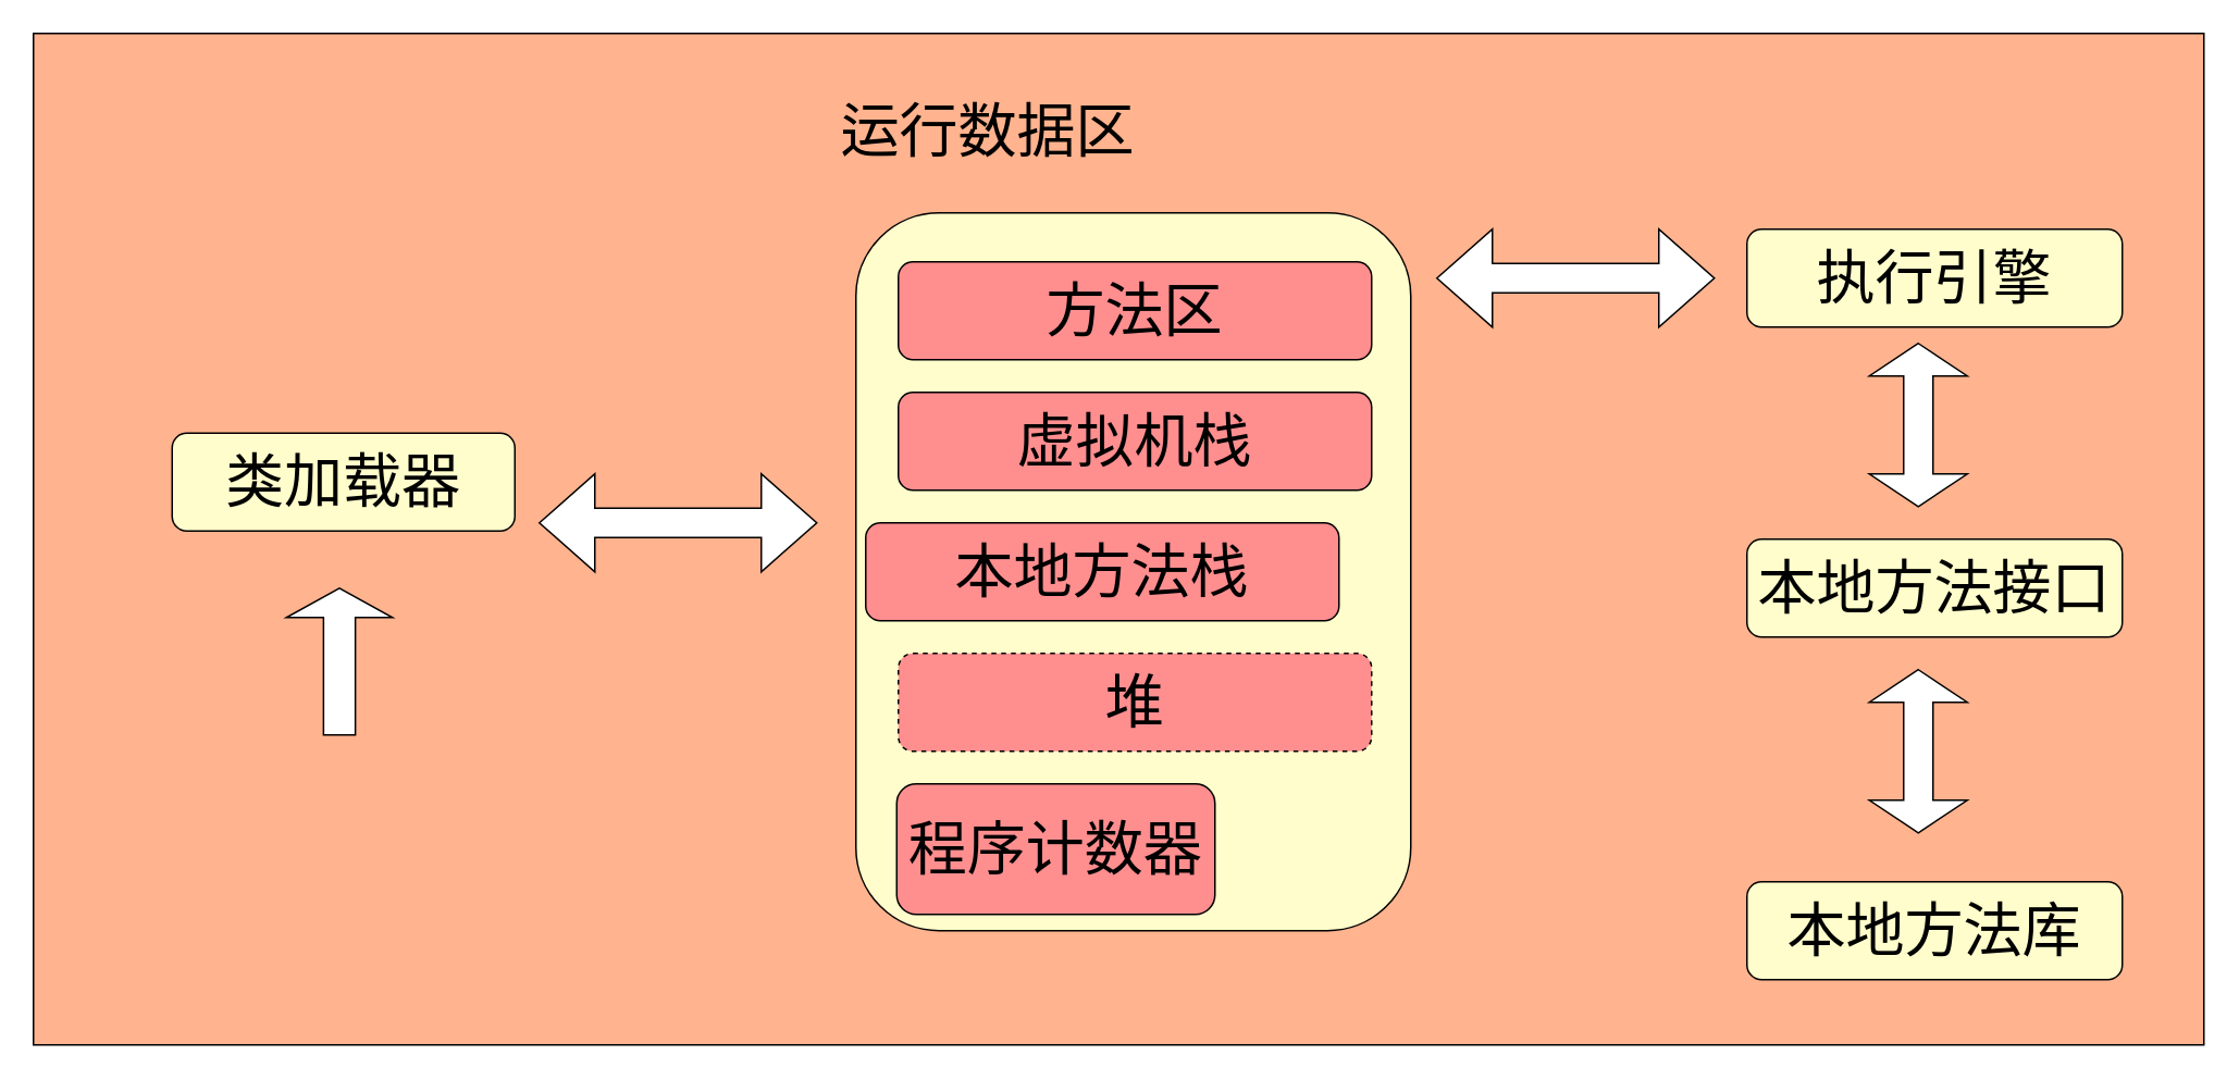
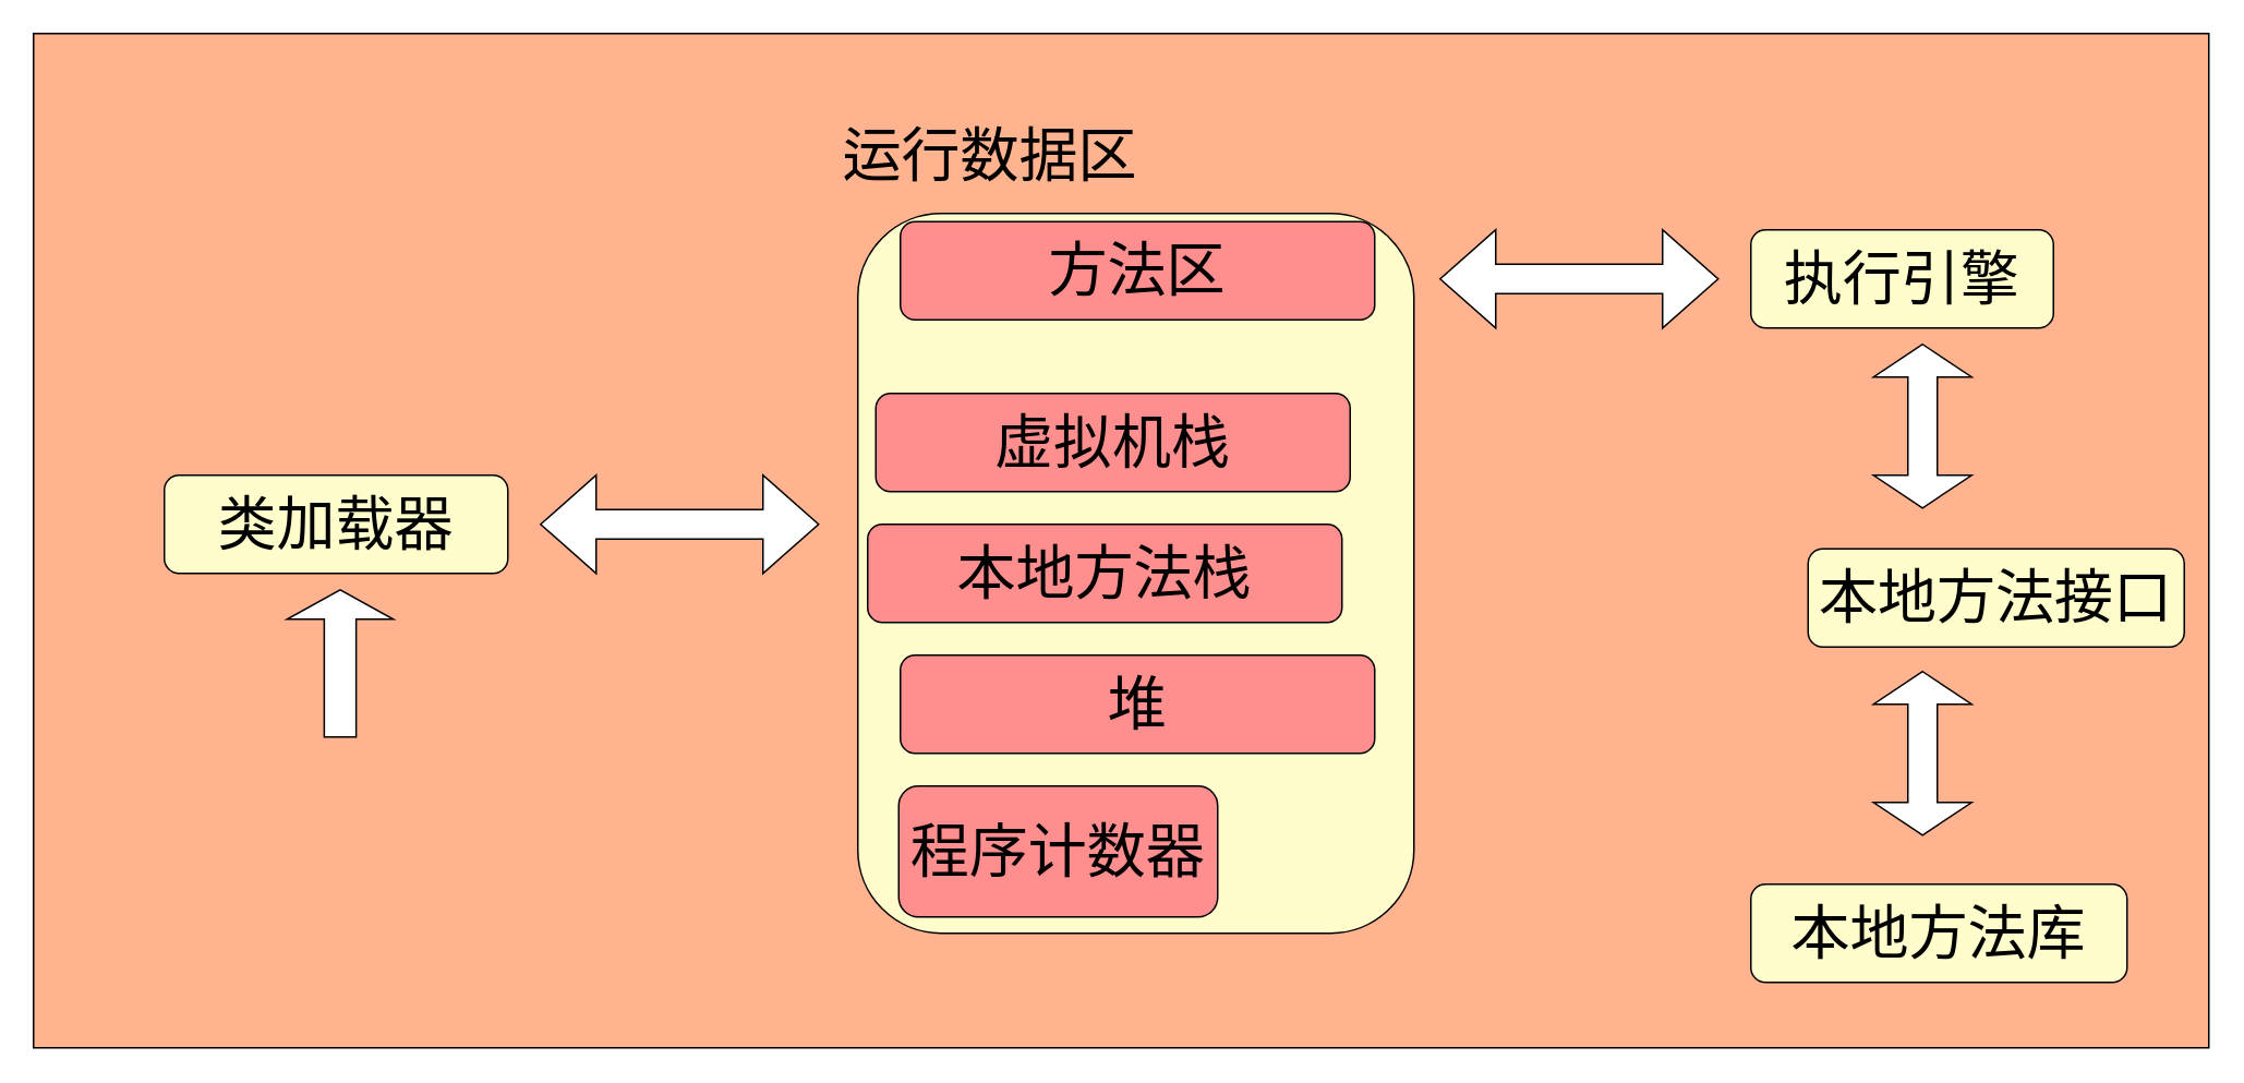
  <mxCell id="0" />
  <mxCell id="1" parent="0" />
  <mxCell id="2" value="" style="rounded=0;whiteSpace=wrap;html=1;fillColor=#FFB38E;" vertex="1" parent="1"><mxGeometry x="20" y="20" width="1330" height="620" as="geometry" /></mxCell>
  <mxCell id="3" value="" style="rounded=1;whiteSpace=wrap;html=1;fillColor=#FFFDCB;" vertex="1" parent="1"><mxGeometry x="524" y="130" width="340" height="440" as="geometry" /></mxCell>
- <mxCell id="4" value="&lt;font style=&quot;font-size: 36px;&quot;&gt;执行引擎&lt;/font&gt;" style="rounded=1;whiteSpace=wrap;html=1;fillColor=#FFFDCB;" vertex="1" parent="1"><mxGeometry x="1070" y="140" width="230" height="60" as="geometry" /></mxCell>
- <mxCell id="5" value="&lt;span style=&quot;font-size: 36px;&quot;&gt;本地方法接口&lt;/span&gt;" style="rounded=1;whiteSpace=wrap;html=1;fillColor=#FFFDCB;" vertex="1" parent="1"><mxGeometry x="1070" y="330" width="230" height="60" as="geometry" /></mxCell>
+ <mxCell id="4" value="&lt;font style=&quot;font-size: 36px;&quot;&gt;执行引擎&lt;/font&gt;" style="rounded=1;whiteSpace=wrap;html=1;fillColor=#FFFDCB;" vertex="1" parent="1"><mxGeometry x="1070" y="140" width="185" height="60" as="geometry" /></mxCell>
+ <mxCell id="5" value="&lt;span style=&quot;font-size: 36px;&quot;&gt;本地方法接口&lt;/span&gt;" style="rounded=1;whiteSpace=wrap;html=1;fillColor=#FFFDCB;" vertex="1" parent="1"><mxGeometry x="1105" y="335" width="230" height="60" as="geometry" /></mxCell>
  <mxCell id="6" value="&lt;span style=&quot;font-size: 36px;&quot;&gt;本地方法库&lt;/span&gt;" style="rounded=1;whiteSpace=wrap;html=1;fillColor=#FFFDCB;" vertex="1" parent="1"><mxGeometry x="1070" y="540" width="230" height="60" as="geometry" /></mxCell>
- <mxCell id="7" value="运行数据区" style="text;html=1;strokeColor=none;fillColor=none;align=center;verticalAlign=middle;whiteSpace=wrap;rounded=0;fontSize=36;" vertex="1" parent="1"><mxGeometry x="510" y="65" width="190" height="30" as="geometry" /></mxCell>
- <mxCell id="8" value="方法区" style="rounded=1;whiteSpace=wrap;html=1;fontSize=36;fillColor=#FF8E8F;" vertex="1" parent="1"><mxGeometry x="550" y="160" width="290" height="60" as="geometry" /></mxCell>
- <mxCell id="9" value="虚拟机栈" style="rounded=1;whiteSpace=wrap;html=1;fontSize=36;fillColor=#FF8E8F;" vertex="1" parent="1"><mxGeometry x="550" y="240" width="290" height="60" as="geometry" /></mxCell>
+ <mxCell id="7" value="运行数据区" style="text;html=1;strokeColor=none;fillColor=none;align=center;verticalAlign=middle;whiteSpace=wrap;rounded=0;fontSize=36;" vertex="1" parent="1"><mxGeometry x="510" y="80" width="190" height="30" as="geometry" /></mxCell>
+ <mxCell id="8" value="方法区" style="rounded=1;whiteSpace=wrap;html=1;fontSize=36;fillColor=#FF8E8F;" vertex="1" parent="1"><mxGeometry x="550" y="135" width="290" height="60" as="geometry" /></mxCell>
+ <mxCell id="9" value="虚拟机栈" style="rounded=1;whiteSpace=wrap;html=1;fontSize=36;fillColor=#FF8E8F;" vertex="1" parent="1"><mxGeometry x="535" y="240" width="290" height="60" as="geometry" /></mxCell>
  <mxCell id="10" value="本地方法栈" style="rounded=1;whiteSpace=wrap;html=1;fontSize=36;fillColor=#FF8E8F;" vertex="1" parent="1"><mxGeometry x="530" y="320" width="290" height="60" as="geometry" /></mxCell>
- <mxCell id="11" value="堆" style="rounded=1;whiteSpace=wrap;html=1;fontSize=36;fillColor=#FF8E8F;dashed=1;" vertex="1" parent="1"><mxGeometry x="550" y="400" width="290" height="60" as="geometry" /></mxCell>
+ <mxCell id="11" value="堆" style="rounded=1;whiteSpace=wrap;html=1;fontSize=36;fillColor=#FF8E8F;" vertex="1" parent="1"><mxGeometry x="550" y="400" width="290" height="60" as="geometry" /></mxCell>
  <mxCell id="12" value="程序计数器" style="rounded=1;whiteSpace=wrap;html=1;fontSize=36;fillColor=#FF8E8F;" vertex="1" parent="1"><mxGeometry x="549" y="480" width="195" height="80" as="geometry" /></mxCell>
  <mxCell id="13" value="" style="shape=doubleArrow;whiteSpace=wrap;html=1;fontSize=36;" vertex="1" parent="1"><mxGeometry x="880" y="140" width="170" height="60" as="geometry" /></mxCell>
  <mxCell id="14" value="" style="shape=doubleArrow;direction=south;whiteSpace=wrap;html=1;fontSize=36;" vertex="1" parent="1"><mxGeometry x="1145" y="210" width="60" height="100" as="geometry" /></mxCell>
  <mxCell id="15" value="" style="shape=doubleArrow;direction=south;whiteSpace=wrap;html=1;fontSize=36;" vertex="1" parent="1"><mxGeometry x="1145" y="410" width="60" height="100" as="geometry" /></mxCell>
- <mxCell id="16" value="&lt;font style=&quot;font-size: 36px;&quot;&gt;类加载器&lt;/font&gt;" style="rounded=1;whiteSpace=wrap;html=1;fillColor=#FFFDCB;" vertex="1" parent="1"><mxGeometry x="105" y="265" width="210" height="60" as="geometry" /></mxCell>
+ <mxCell id="16" value="&lt;font style=&quot;font-size: 36px;&quot;&gt;类加载器&lt;/font&gt;" style="rounded=1;whiteSpace=wrap;html=1;fillColor=#FFFDCB;" vertex="1" parent="1"><mxGeometry x="100" y="290" width="210" height="60" as="geometry" /></mxCell>
  <mxCell id="17" value="" style="shape=doubleArrow;whiteSpace=wrap;html=1;fontSize=36;" vertex="1" parent="1"><mxGeometry x="330" y="290" width="170" height="60" as="geometry" /></mxCell>
  <mxCell id="18" value="" style="shape=singleArrow;direction=north;whiteSpace=wrap;html=1;fontSize=36;" vertex="1" parent="1"><mxGeometry x="175" y="360" width="65" height="90" as="geometry" /></mxCell>
